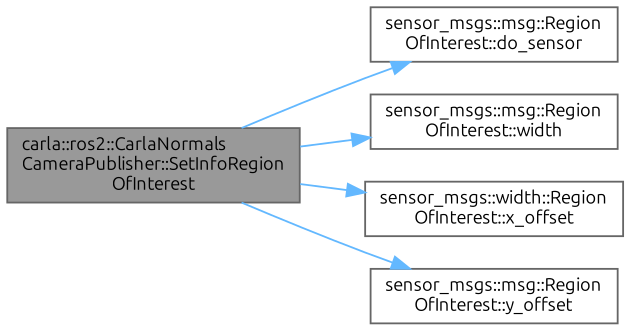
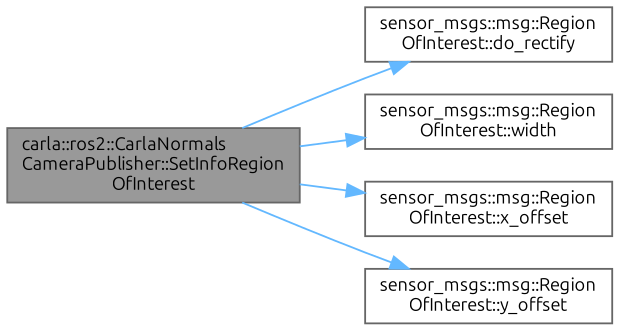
  digraph {
    fontname=Ubuntu
    rankdir=LR
    node [color=grey40 fillcolor=white fontname=Ubuntu fontsize=10 shape=box style=filled]
    edge [color=steelblue1 fontname=Ubuntu fontsize=10 labelfontname=Helvetica labelfontsize=10 style=solid]
    n1 [color=gray40 fillcolor=grey60 fontcolor=black height=0.2 label="carla::ros2::CarlaNormals\lCameraPublisher::SetInfoRegion\lOfInterest" width=0.4]
-   n2 [height=0.2 label="sensor_msgs::msg::Region\lOfInterest::do_sensor" width=0.4]
+   n2 [height=0.2 label="sensor_msgs::msg::Region\lOfInterest::do_rectify" width=0.4]
    n3 [height=0.2 label="sensor_msgs::msg::Region\lOfInterest::width" width=0.4]
-   n4 [height=0.2 label="sensor_msgs::width::Region\lOfInterest::x_offset" width=0.4]
+   n4 [height=0.2 label="sensor_msgs::msg::Region\lOfInterest::x_offset" width=0.4]
    n5 [height=0.2 label="sensor_msgs::msg::Region\lOfInterest::y_offset" width=0.4]
    n1 -> n2
    n1 -> n3
    n1 -> n4
    n1 -> n5
  }
